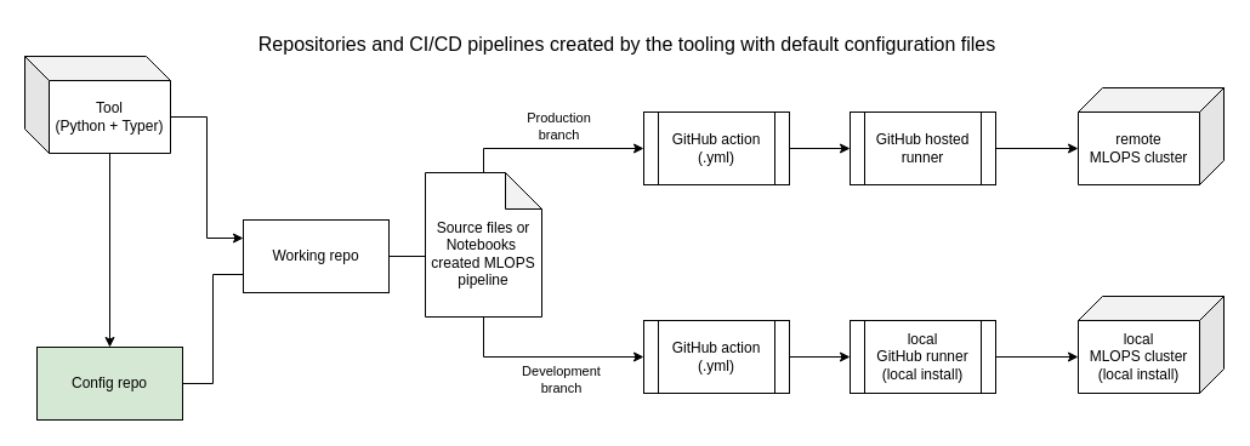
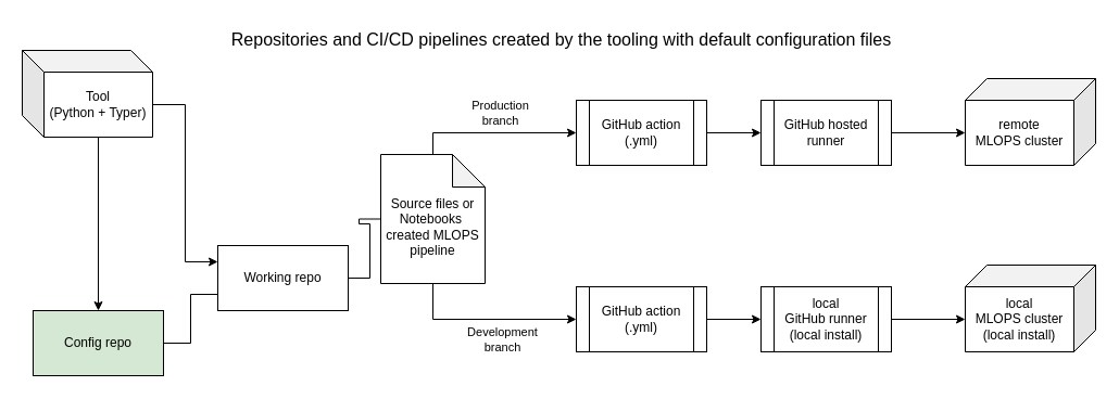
  <mxCell id="0" />
  <mxCell id="1" parent="0" />
  <mxCell id="2" value="&lt;div&gt;local&lt;/div&gt;MLOPS cluster&lt;div&gt;(local install)&lt;/div&gt;" style="shape=cube;whiteSpace=wrap;html=1;boundedLbl=1;backgroundOutline=1;darkOpacity=0.05;darkOpacity2=0.1;flipV=0;flipH=1;" parent="1" vertex="1"><mxGeometry x="888" y="244" width="120" height="80" as="geometry" /></mxCell>
  <mxCell id="3" value="&lt;div&gt;local&lt;/div&gt;GitHub runner&lt;div&gt;(local install)&lt;/div&gt;" style="shape=process;whiteSpace=wrap;html=1;backgroundOutline=1;" parent="1" vertex="1"><mxGeometry x="700" y="264" width="120" height="60" as="geometry" /></mxCell>
  <mxCell id="4" style="edgeStyle=orthogonalEdgeStyle;rounded=0;orthogonalLoop=1;jettySize=auto;html=1;exitX=1;exitY=0.5;exitDx=0;exitDy=0;entryX=0;entryY=0.5;entryDx=0;entryDy=0;" parent="1" source="5" target="3" edge="1"><mxGeometry relative="1" as="geometry" /></mxCell>
  <mxCell id="5" value="GitHub action&lt;div&gt;(.yml)&lt;/div&gt;" style="shape=process;whiteSpace=wrap;html=1;backgroundOutline=1;" parent="1" vertex="1"><mxGeometry x="530" y="264" width="120" height="60" as="geometry" /></mxCell>
  <mxCell id="6" style="edgeStyle=orthogonalEdgeStyle;rounded=0;orthogonalLoop=1;jettySize=auto;html=1;exitX=0.5;exitY=0;exitDx=0;exitDy=0;exitPerimeter=0;" parent="1" source="17" target="23" edge="1"><mxGeometry relative="1" as="geometry" /></mxCell>
  <mxCell id="7" value="Production&lt;div&gt;branch&lt;/div&gt;" style="edgeLabel;html=1;align=center;verticalAlign=middle;resizable=0;points=[];" parent="6" vertex="1" connectable="0"><mxGeometry x="0.164" y="-2" relative="1" as="geometry"><mxPoint x="-7" y="-21" as="offset" /></mxGeometry></mxCell>
  <mxCell id="8" style="edgeStyle=orthogonalEdgeStyle;rounded=0;orthogonalLoop=1;jettySize=auto;html=1;exitX=0.5;exitY=1;exitDx=0;exitDy=0;exitPerimeter=0;entryX=0;entryY=0.5;entryDx=0;entryDy=0;" parent="1" source="17" target="5" edge="1"><mxGeometry relative="1" as="geometry" /></mxCell>
  <mxCell id="9" value="Development&lt;div&gt;branch&lt;/div&gt;" style="edgeLabel;html=1;align=center;verticalAlign=middle;resizable=0;points=[];" parent="8" vertex="1" connectable="0"><mxGeometry x="0.022" relative="1" as="geometry"><mxPoint x="12" y="18" as="offset" /></mxGeometry></mxCell>
- <mxCell id="10" value="Working repo" style="rounded=0;whiteSpace=wrap;html=1;" parent="1" vertex="1"><mxGeometry x="200" y="181" width="120" height="60" as="geometry" /></mxCell>
+ <mxCell id="10" value="Working repo" style="rounded=0;whiteSpace=wrap;html=1;" parent="1" vertex="1"><mxGeometry x="200" y="226" width="120" height="60" as="geometry" /></mxCell>
  <mxCell id="11" style="edgeStyle=orthogonalEdgeStyle;rounded=0;orthogonalLoop=1;jettySize=auto;html=1;exitX=1;exitY=0.5;exitDx=0;exitDy=0;entryX=0;entryY=0.75;entryDx=0;entryDy=0;endArrow=none;endFill=0;" parent="1" source="12" target="10" edge="1"><mxGeometry relative="1" as="geometry" /></mxCell>
  <mxCell id="12" value="Config repo" style="rounded=0;whiteSpace=wrap;html=1;fillColor=#d5e8d4;" parent="1" vertex="1"><mxGeometry x="30" y="286" width="120" height="60" as="geometry" /></mxCell>
  <mxCell id="13" style="edgeStyle=orthogonalEdgeStyle;rounded=0;orthogonalLoop=1;jettySize=auto;html=1;exitX=0;exitY=0;exitDx=120;exitDy=50;exitPerimeter=0;entryX=0;entryY=0.25;entryDx=0;entryDy=0;" parent="1" source="15" target="10" edge="1"><mxGeometry relative="1" as="geometry" /></mxCell>
  <mxCell id="14" style="edgeStyle=orthogonalEdgeStyle;rounded=0;orthogonalLoop=1;jettySize=auto;html=1;exitX=0;exitY=0;exitDx=70;exitDy=80;exitPerimeter=0;" parent="1" source="15" target="12" edge="1"><mxGeometry relative="1" as="geometry" /></mxCell>
  <mxCell id="15" value="Tool&lt;div&gt;(Python&amp;nbsp;&lt;span style=&quot;background-color: initial;&quot;&gt;+ Typer)&lt;/span&gt;&lt;/div&gt;" style="shape=cube;whiteSpace=wrap;html=1;boundedLbl=1;backgroundOutline=1;darkOpacity=0.05;darkOpacity2=0.1;" parent="1" vertex="1"><mxGeometry x="20" y="46" width="120" height="80" as="geometry" /></mxCell>
  <mxCell id="16" style="edgeStyle=orthogonalEdgeStyle;rounded=0;orthogonalLoop=1;jettySize=auto;html=1;exitX=1;exitY=0.5;exitDx=0;exitDy=0;entryX=0;entryY=0;entryDx=120;entryDy=50;entryPerimeter=0;" parent="1" source="3" target="2" edge="1"><mxGeometry relative="1" as="geometry" /></mxCell>
  <mxCell id="17" value="&lt;div&gt;&lt;br&gt;&lt;/div&gt;Source files or Notebooks&amp;nbsp;&lt;div&gt;created MLOPS pipeline&lt;/div&gt;" style="shape=note;whiteSpace=wrap;html=1;backgroundOutline=1;darkOpacity=0.05;" parent="1" vertex="1"><mxGeometry x="350" y="142" width="96" height="119" as="geometry" /></mxCell>
  <mxCell id="18" style="edgeStyle=orthogonalEdgeStyle;rounded=0;orthogonalLoop=1;jettySize=auto;html=1;exitX=1;exitY=0.5;exitDx=0;exitDy=0;entryX=0;entryY=0.5;entryDx=0;entryDy=0;entryPerimeter=0;endArrow=none;endFill=0;" parent="1" source="10" target="17" edge="1"><mxGeometry relative="1" as="geometry" /></mxCell>
  <mxCell id="19" value="&lt;font style=&quot;font-size: 16px;&quot;&gt;Repositories and CI/CD pipelines created by the tooling with default configuration files&lt;/font&gt;" style="text;html=1;align=center;verticalAlign=middle;resizable=0;points=[];autosize=1;strokeColor=none;fillColor=none;" parent="1" vertex="1"><mxGeometry x="203" y="20" width="625" height="31" as="geometry" /></mxCell>
  <mxCell id="20" value="&lt;div&gt;remote&lt;/div&gt;MLOPS cluster" style="shape=cube;whiteSpace=wrap;html=1;boundedLbl=1;backgroundOutline=1;darkOpacity=0.05;darkOpacity2=0.1;flipH=1;" parent="1" vertex="1"><mxGeometry x="888" y="72" width="120" height="80" as="geometry" /></mxCell>
  <mxCell id="21" style="edgeStyle=orthogonalEdgeStyle;rounded=0;orthogonalLoop=1;jettySize=auto;html=1;exitX=1;exitY=0.5;exitDx=0;exitDy=0;entryX=0;entryY=0;entryDx=120;entryDy=50;entryPerimeter=0;" parent="1" source="22" target="20" edge="1"><mxGeometry relative="1" as="geometry" /></mxCell>
  <mxCell id="22" value="&lt;div&gt;GitHub hosted&lt;/div&gt;runner" style="shape=process;whiteSpace=wrap;html=1;backgroundOutline=1;" parent="1" vertex="1"><mxGeometry x="700" y="92" width="120" height="60" as="geometry" /></mxCell>
  <mxCell id="23" value="GitHub action&lt;div&gt;(.yml)&lt;/div&gt;" style="shape=process;whiteSpace=wrap;html=1;backgroundOutline=1;" parent="1" vertex="1"><mxGeometry x="530" y="92" width="120" height="60" as="geometry" /></mxCell>
  <mxCell id="24" style="edgeStyle=orthogonalEdgeStyle;rounded=0;orthogonalLoop=1;jettySize=auto;html=1;exitX=1;exitY=0.5;exitDx=0;exitDy=0;entryX=0;entryY=0.5;entryDx=0;entryDy=0;" parent="1" source="23" target="22" edge="1"><mxGeometry relative="1" as="geometry" /></mxCell>
